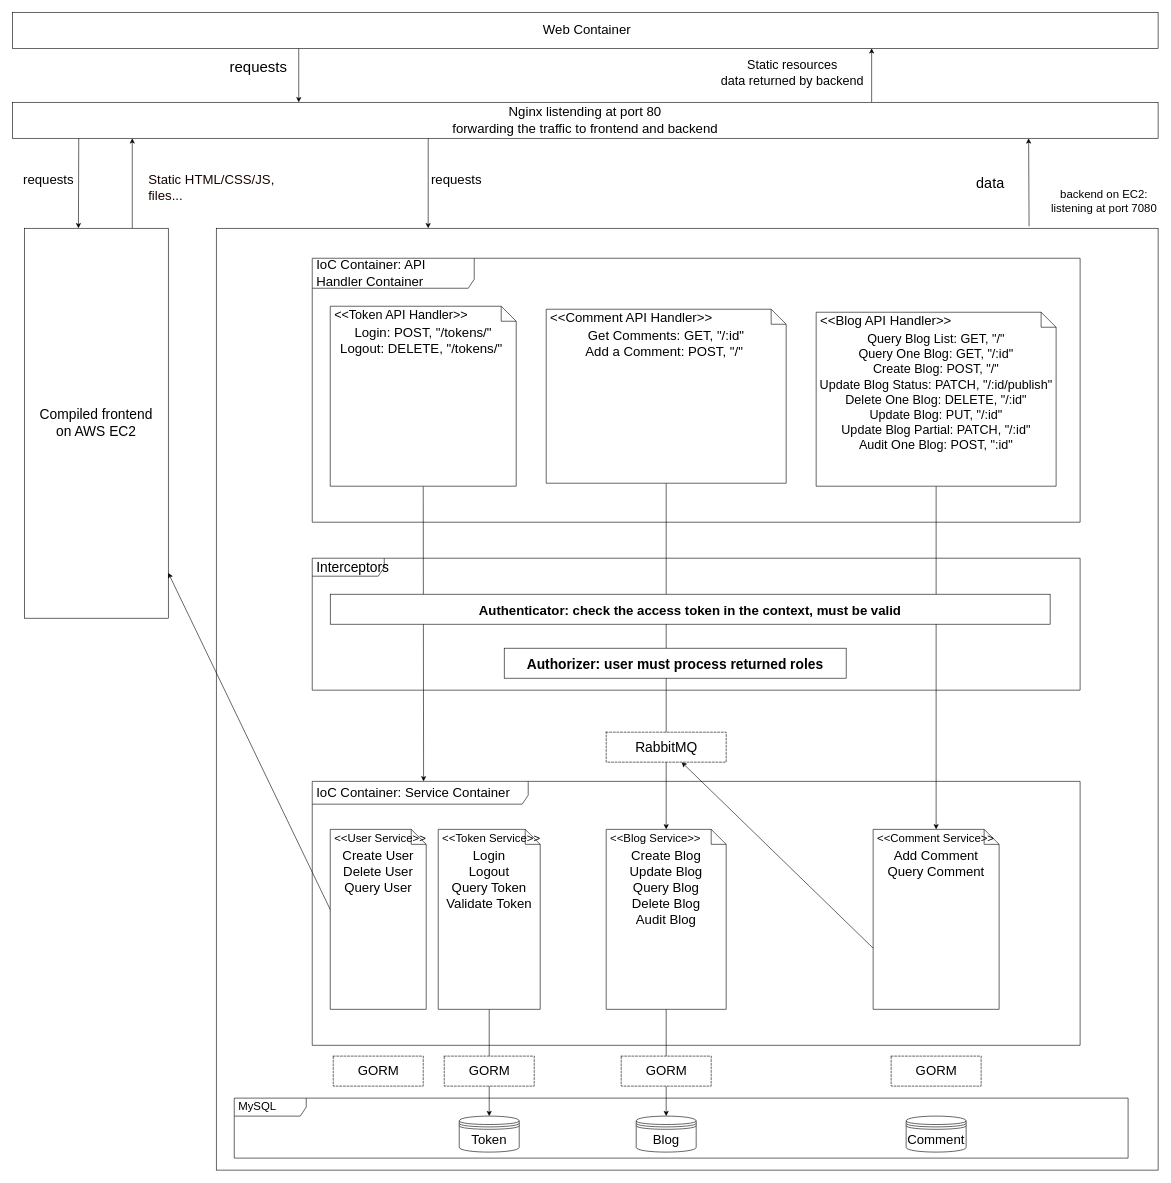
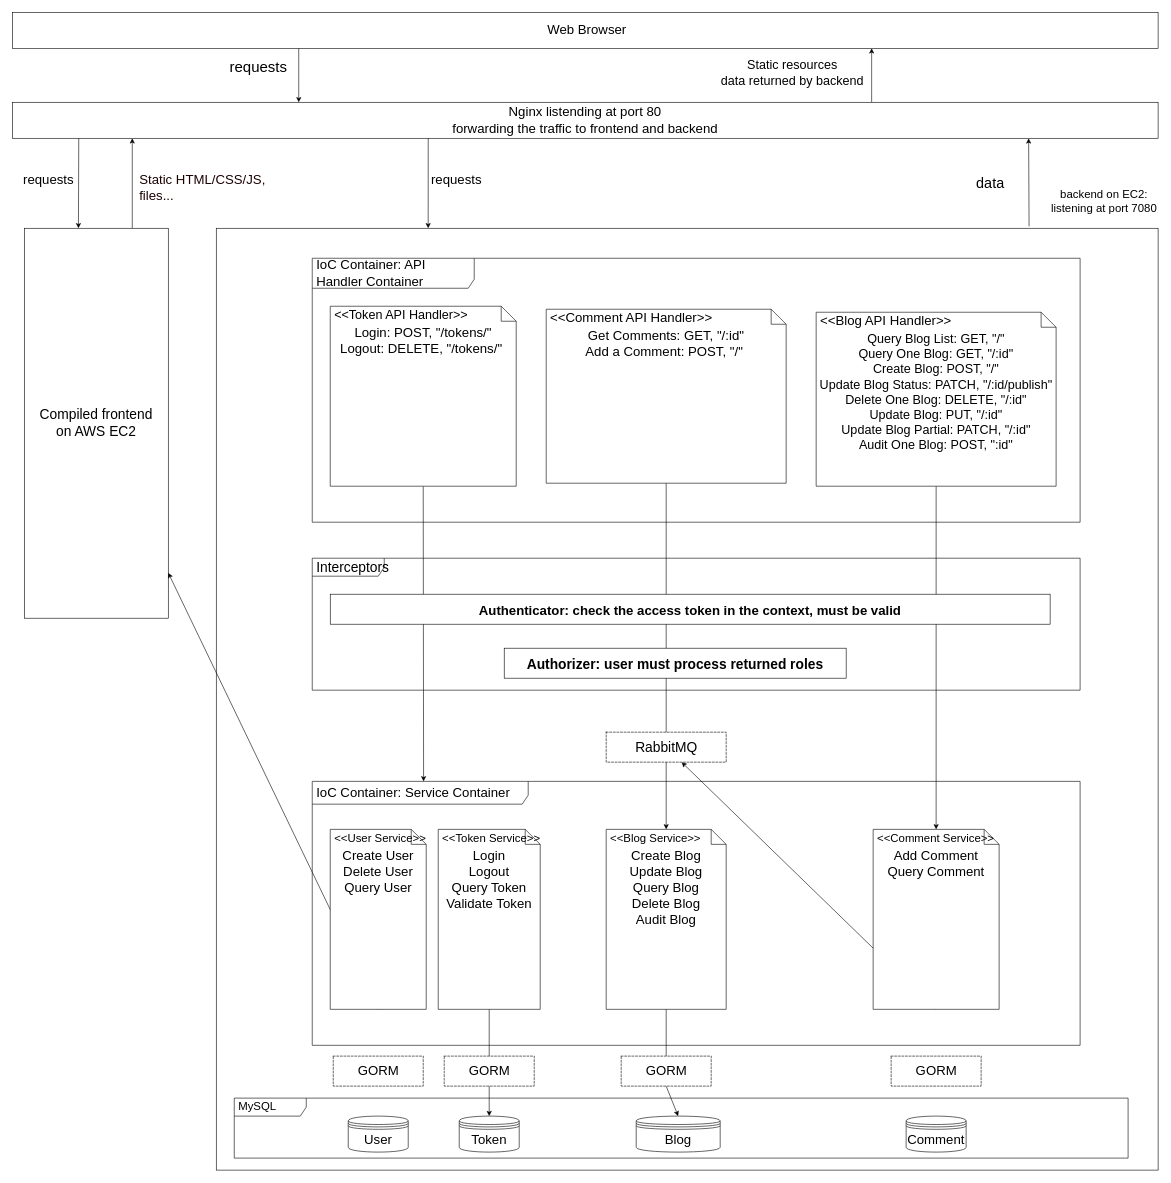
  <mxCell id="0" />
  <mxCell id="1" parent="0" />
  <mxCell id="2" style="edgeStyle=none;html=1;exitX=0.25;exitY=1;exitDx=0;exitDy=0;entryX=0.25;entryY=0;entryDx=0;entryDy=0;fontSize=19;" parent="1" source="3" target="6" edge="1"><mxGeometry relative="1" as="geometry" /></mxCell>
- <mxCell id="3" value="&amp;nbsp;Web Container" style="rounded=0;whiteSpace=wrap;html=1;fontSize=22;" parent="1" vertex="1"><mxGeometry x="20" y="20" width="1910" height="60" as="geometry" /></mxCell>
+ <mxCell id="3" value="&amp;nbsp;Web Browser" style="rounded=0;whiteSpace=wrap;html=1;fontSize=22;" parent="1" vertex="1"><mxGeometry x="20" y="20" width="1910" height="60" as="geometry" /></mxCell>
  <mxCell id="4" style="edgeStyle=none;html=1;exitX=0.75;exitY=0;exitDx=0;exitDy=0;fontSize=19;entryX=0.75;entryY=1;entryDx=0;entryDy=0;" parent="1" source="6" target="3" edge="1"><mxGeometry relative="1" as="geometry"><mxPoint x="470.235" y="90" as="targetPoint" /></mxGeometry></mxCell>
  <mxCell id="5" style="edgeStyle=none;html=1;exitX=0.058;exitY=0.992;exitDx=0;exitDy=0;entryX=0.376;entryY=0;entryDx=0;entryDy=0;entryPerimeter=0;fontSize=19;exitPerimeter=0;" parent="1" source="6" target="10" edge="1"><mxGeometry relative="1" as="geometry" /></mxCell>
  <mxCell id="6" value="Nginx listending at port 80&lt;br style=&quot;font-size: 22px;&quot;&gt;forwarding the traffic to frontend and backend" style="rounded=0;whiteSpace=wrap;html=1;fontSize=22;" parent="1" vertex="1"><mxGeometry x="20" y="170" width="1910" height="60" as="geometry" /></mxCell>
  <mxCell id="7" value="requests" style="text;html=1;align=center;verticalAlign=middle;resizable=0;points=[];autosize=1;strokeColor=none;fillColor=none;fontSize=25;" parent="1" vertex="1"><mxGeometry x="370" y="90" width="120" height="40" as="geometry" /></mxCell>
  <mxCell id="8" value="Static resources&lt;br style=&quot;font-size: 21px;&quot;&gt;data returned by backend" style="text;html=1;align=center;verticalAlign=middle;resizable=0;points=[];autosize=1;strokeColor=none;fillColor=none;fontSize=21;" parent="1" vertex="1"><mxGeometry x="1190" y="90" width="260" height="60" as="geometry" /></mxCell>
  <mxCell id="9" style="edgeStyle=none;html=1;exitX=0.75;exitY=0;exitDx=0;exitDy=0;fontSize=19;" parent="1" source="10" edge="1"><mxGeometry relative="1" as="geometry"><mxPoint x="220" y="230" as="targetPoint" /></mxGeometry></mxCell>
  <mxCell id="10" value="Compiled frontend &lt;br style=&quot;font-size: 23px;&quot;&gt;on AWS EC2" style="rounded=0;whiteSpace=wrap;html=1;fontSize=23;" parent="1" vertex="1"><mxGeometry x="40" y="380" width="240" height="650" as="geometry" /></mxCell>
  <mxCell id="11" value="requests" style="text;html=1;align=center;verticalAlign=middle;resizable=0;points=[];autosize=1;strokeColor=none;fillColor=none;fontSize=22;" parent="1" vertex="1"><mxGeometry x="25" y="280" width="110" height="40" as="geometry" /></mxCell>
- <mxCell id="12" value="&lt;span style=&quot;font-family: Helvetica; font-size: 22px; font-style: normal; font-variant-ligatures: normal; font-variant-caps: normal; font-weight: 400; letter-spacing: normal; orphans: 2; text-align: center; text-indent: 0px; text-transform: none; widows: 2; word-spacing: 0px; -webkit-text-stroke-width: 0px; text-decoration-thickness: initial; text-decoration-style: initial; text-decoration-color: initial; float: none; display: inline !important;&quot;&gt;&lt;font color=&quot;#1c0303&quot;&gt;Static HTML/CSS/JS, files...&lt;/font&gt;&lt;/span&gt;" style="text;whiteSpace=wrap;html=1;fontSize=22;" parent="1" vertex="1"><mxGeometry x="245" y="280" width="270" height="50" as="geometry" /></mxCell>
+ <mxCell id="12" value="&lt;span style=&quot;font-family: Helvetica; font-size: 22px; font-style: normal; font-variant-ligatures: normal; font-variant-caps: normal; font-weight: 400; letter-spacing: normal; orphans: 2; text-align: center; text-indent: 0px; text-transform: none; widows: 2; word-spacing: 0px; -webkit-text-stroke-width: 0px; text-decoration-thickness: initial; text-decoration-style: initial; text-decoration-color: initial; float: none; display: inline !important;&quot;&gt;&lt;font color=&quot;#1c0303&quot;&gt;Static HTML/CSS/JS, files...&lt;/font&gt;&lt;/span&gt;" style="text;whiteSpace=wrap;html=1;fontSize=22;" parent="1" vertex="1"><mxGeometry x="230" y="280" width="270" height="50" as="geometry" /></mxCell>
  <mxCell id="13" value="" style="rounded=0;whiteSpace=wrap;html=1;fontSize=19;" parent="1" vertex="1"><mxGeometry x="360" y="380" width="1570" height="1570" as="geometry" /></mxCell>
  <mxCell id="14" value="requests" style="text;html=1;align=center;verticalAlign=middle;resizable=0;points=[];autosize=1;strokeColor=none;fillColor=none;fontSize=22;" parent="1" vertex="1"><mxGeometry x="705" y="280" width="110" height="40" as="geometry" /></mxCell>
  <mxCell id="15" value="" style="endArrow=classic;html=1;fontSize=19;exitX=0.363;exitY=1;exitDx=0;exitDy=0;exitPerimeter=0;entryX=0.225;entryY=0;entryDx=0;entryDy=0;entryPerimeter=0;" parent="1" source="6" target="13" edge="1"><mxGeometry width="50" height="50" relative="1" as="geometry"><mxPoint x="720" y="370" as="sourcePoint" /><mxPoint x="720" y="230" as="targetPoint" /></mxGeometry></mxCell>
  <mxCell id="16" value="data" style="text;html=1;align=center;verticalAlign=middle;resizable=0;points=[];autosize=1;strokeColor=none;fillColor=none;fontSize=24;" parent="1" vertex="1"><mxGeometry x="1615" y="285" width="70" height="40" as="geometry" /></mxCell>
  <mxCell id="17" value="backend on EC2: listening at port 7080" style="text;html=1;strokeColor=none;fillColor=none;align=center;verticalAlign=middle;whiteSpace=wrap;rounded=0;fontSize=19;" parent="1" vertex="1"><mxGeometry x="1750" y="320" width="180" height="30" as="geometry" /></mxCell>
  <mxCell id="18" value="IoC Container: API Handler Container" style="shape=umlFrame;whiteSpace=wrap;html=1;width=270;height=50;boundedLbl=1;verticalAlign=middle;align=left;spacingLeft=5;fontSize=22;" parent="1" vertex="1"><mxGeometry x="520" y="430" width="1280" height="440" as="geometry" /></mxCell>
  <mxCell id="19" style="edgeStyle=none;html=1;exitX=0.5;exitY=1;exitDx=0;exitDy=0;exitPerimeter=0;fontSize=19;entryX=0.145;entryY=0;entryDx=0;entryDy=0;entryPerimeter=0;" parent="1" source="20" target="31" edge="1"><mxGeometry relative="1" as="geometry" /></mxCell>
  <mxCell id="20" value="Login: POST, &quot;/tokens/&quot;&lt;br style=&quot;font-size: 22px;&quot;&gt;Logout: DELETE, &quot;/tokens/&quot;&amp;nbsp;" style="shape=note2;boundedLbl=1;whiteSpace=wrap;html=1;size=25;verticalAlign=top;align=center;fontSize=22;" parent="1" vertex="1"><mxGeometry x="550" y="510" width="310" height="300" as="geometry" /></mxCell>
  <mxCell id="21" value="&lt;&lt;Token API Handler&gt;&gt;" style="resizeWidth=1;part=1;strokeColor=none;fillColor=none;align=left;spacingLeft=5;fontSize=21;" parent="20" vertex="1"><mxGeometry width="310" height="25" relative="1" as="geometry" /></mxCell>
  <mxCell id="22" style="edgeStyle=none;html=1;entryX=0.5;entryY=0;entryDx=0;entryDy=0;fontSize=19;" parent="1" source="23" target="43" edge="1"><mxGeometry relative="1" as="geometry" /></mxCell>
  <mxCell id="23" value="Query Blog List: GET, &quot;/&quot;&lt;br style=&quot;font-size: 21px;&quot;&gt;Query One Blog: GET, &quot;/:id&quot;&lt;br style=&quot;font-size: 21px;&quot;&gt;Create Blog: POST, &quot;/&quot;&lt;br style=&quot;font-size: 21px;&quot;&gt;Update Blog Status: PATCH, &quot;/:id/publish&quot;&lt;br style=&quot;font-size: 21px;&quot;&gt;Delete One Blog: DELETE, &quot;/:id&quot;&lt;br style=&quot;font-size: 21px;&quot;&gt;Update Blog: PUT, &quot;/:id&quot;&lt;br style=&quot;font-size: 21px;&quot;&gt;Update Blog Partial: PATCH, &quot;/:id&quot;&lt;br style=&quot;font-size: 21px;&quot;&gt;Audit One Blog: POST, &quot;:id&quot;&lt;br style=&quot;font-size: 21px;&quot;&gt;&lt;br style=&quot;font-size: 21px;&quot;&gt;&amp;nbsp;&lt;br style=&quot;font-size: 21px;&quot;&gt;&lt;br style=&quot;font-size: 21px;&quot;&gt;" style="shape=note2;boundedLbl=1;whiteSpace=wrap;html=1;size=25;verticalAlign=top;align=center;fontSize=21;" parent="1" vertex="1"><mxGeometry x="1360" y="520" width="400" height="290" as="geometry" /></mxCell>
  <mxCell id="24" value="&lt;&lt;Blog API Handler&gt;&gt;" style="resizeWidth=1;part=1;strokeColor=none;fillColor=none;align=left;spacingLeft=5;fontSize=22;" parent="23" vertex="1"><mxGeometry width="400" height="25" relative="1" as="geometry" /></mxCell>
  <mxCell id="25" style="edgeStyle=none;html=1;exitX=0.5;exitY=1;exitDx=0;exitDy=0;exitPerimeter=0;fontSize=19;entryX=0.5;entryY=0;entryDx=0;entryDy=0;" parent="1" source="26" target="40" edge="1"><mxGeometry relative="1" as="geometry" /></mxCell>
  <mxCell id="26" value="Get Comments: GET, &quot;/:id&quot;&lt;br style=&quot;font-size: 22px;&quot;&gt;Add a Comment: POST, &quot;/&quot;&amp;nbsp;&lt;br style=&quot;font-size: 22px;&quot;&gt;" style="shape=note2;boundedLbl=1;whiteSpace=wrap;html=1;size=25;verticalAlign=top;align=center;fontSize=22;" parent="1" vertex="1"><mxGeometry x="910" y="515" width="400" height="290" as="geometry" /></mxCell>
  <mxCell id="27" value="&lt;&lt;Comment API Handler&gt;&gt;" style="resizeWidth=1;part=1;strokeColor=none;fillColor=none;align=left;spacingLeft=5;fontSize=22;" parent="26" vertex="1"><mxGeometry width="400" height="25" relative="1" as="geometry" /></mxCell>
  <mxCell id="28" value="Interceptors" style="shape=umlFrame;whiteSpace=wrap;html=1;width=120;height=30;boundedLbl=1;verticalAlign=middle;align=left;spacingLeft=5;fontSize=23;" parent="1" vertex="1"><mxGeometry x="520" y="930" width="1280" height="220" as="geometry" /></mxCell>
  <mxCell id="29" value="Authenticator: check the access token in the context, must be valid" style="fontStyle=1;fontSize=22;" parent="1" vertex="1"><mxGeometry x="550" y="990" width="1200" height="50" as="geometry" /></mxCell>
  <mxCell id="30" value="Authorizer: user must process returned roles" style="fontStyle=1;fontSize=23;" parent="1" vertex="1"><mxGeometry x="840" y="1080" width="570" height="50" as="geometry" /></mxCell>
  <mxCell id="31" value="IoC Container: Service Container" style="shape=umlFrame;whiteSpace=wrap;html=1;width=360;height=38;boundedLbl=1;verticalAlign=middle;align=left;spacingLeft=5;fontSize=22;" parent="1" vertex="1"><mxGeometry x="520" y="1302" width="1280" height="440" as="geometry" /></mxCell>
  <mxCell id="32" style="edgeStyle=none;html=1;exitX=0.5;exitY=1;exitDx=0;exitDy=0;exitPerimeter=0;fontSize=19;" parent="1" source="33" target="10" edge="1"><mxGeometry relative="1" as="geometry" /></mxCell>
  <mxCell id="33" value="Create User&lt;br style=&quot;font-size: 22px;&quot;&gt;Delete User&lt;br style=&quot;font-size: 22px;&quot;&gt;Query User" style="shape=note2;boundedLbl=1;whiteSpace=wrap;html=1;size=25;verticalAlign=top;align=center;fontSize=22;" parent="1" vertex="1"><mxGeometry x="550" y="1382" width="160" height="300" as="geometry" /></mxCell>
  <mxCell id="34" value="&lt;&lt;User Service&gt;&gt;" style="resizeWidth=1;part=1;strokeColor=none;fillColor=none;align=left;spacingLeft=5;fontSize=19;" parent="33" vertex="1"><mxGeometry width="160" height="25" relative="1" as="geometry" /></mxCell>
  <mxCell id="35" style="edgeStyle=none;html=1;exitX=0.5;exitY=1;exitDx=0;exitDy=0;exitPerimeter=0;entryX=0.5;entryY=0;entryDx=0;entryDy=0;fontSize=19;" parent="1" source="36" target="47" edge="1"><mxGeometry relative="1" as="geometry" /></mxCell>
  <mxCell id="36" value="Login&lt;br style=&quot;font-size: 22px;&quot;&gt;Logout&lt;br style=&quot;font-size: 22px;&quot;&gt;Query Token&lt;br style=&quot;font-size: 22px;&quot;&gt;Validate Token" style="shape=note2;boundedLbl=1;whiteSpace=wrap;html=1;size=25;verticalAlign=top;align=center;fontSize=22;" parent="1" vertex="1"><mxGeometry x="730" y="1382" width="170" height="300" as="geometry" /></mxCell>
  <mxCell id="37" value="&lt;&lt;Token Service&gt;&gt;" style="resizeWidth=1;part=1;strokeColor=none;fillColor=none;align=left;spacingLeft=5;fontSize=19;" parent="36" vertex="1"><mxGeometry width="170" height="25" relative="1" as="geometry" /></mxCell>
  <mxCell id="38" style="edgeStyle=none;html=1;exitX=0.5;exitY=1;exitDx=0;exitDy=0;exitPerimeter=0;entryX=0.5;entryY=0;entryDx=0;entryDy=0;fontSize=19;startArrow=none;" parent="1" source="53" target="48" edge="1"><mxGeometry relative="1" as="geometry" /></mxCell>
  <mxCell id="39" value="Create Blog&lt;br style=&quot;font-size: 22px;&quot;&gt;Update Blog&lt;br style=&quot;font-size: 22px;&quot;&gt;Query Blog&lt;br style=&quot;font-size: 22px;&quot;&gt;Delete Blog&lt;br style=&quot;font-size: 22px;&quot;&gt;Audit Blog" style="shape=note2;boundedLbl=1;whiteSpace=wrap;html=1;size=25;verticalAlign=top;align=center;fontSize=22;" parent="1" vertex="1"><mxGeometry x="1010" y="1382" width="200" height="300" as="geometry" /></mxCell>
  <mxCell id="40" value="&lt;&lt;Blog Service&gt;&gt;" style="resizeWidth=1;part=1;strokeColor=none;fillColor=none;align=left;spacingLeft=5;fontSize=19;" parent="39" vertex="1"><mxGeometry width="200" height="25" relative="1" as="geometry" /></mxCell>
  <mxCell id="41" style="edgeStyle=none;html=1;exitX=0.5;exitY=1;exitDx=0;exitDy=0;exitPerimeter=0;fontSize=19;" parent="1" source="42" target="44" edge="1"><mxGeometry relative="1" as="geometry" /></mxCell>
  <mxCell id="42" value="Add Comment&lt;br style=&quot;font-size: 22px;&quot;&gt;Query Comment" style="shape=note2;boundedLbl=1;whiteSpace=wrap;html=1;size=25;verticalAlign=top;align=center;fontSize=22;" parent="1" vertex="1"><mxGeometry x="1455" y="1382" width="210" height="300" as="geometry" /></mxCell>
  <mxCell id="43" value="&lt;&lt;Comment Service&gt;&gt;" style="resizeWidth=1;part=1;strokeColor=none;fillColor=none;align=left;spacingLeft=5;fontSize=19;" parent="42" vertex="1"><mxGeometry width="210" height="25" relative="1" as="geometry" /></mxCell>
  <mxCell id="44" value="RabbitMQ" style="shape=partialRectangle;html=1;top=1;align=center;dashed=1;fontSize=23;" parent="1" vertex="1"><mxGeometry x="1010" y="1220" width="200" height="50" as="geometry" /></mxCell>
  <mxCell id="45" value="MySQL" style="shape=umlFrame;whiteSpace=wrap;html=1;width=120;height=30;boundedLbl=1;verticalAlign=middle;align=left;spacingLeft=5;fontSize=19;" parent="1" vertex="1"><mxGeometry x="390" y="1830" width="1490" height="100" as="geometry" /></mxCell>
+ <mxCell id="46" value="User" style="shape=datastore;whiteSpace=wrap;html=1;fontSize=22;" parent="1" vertex="1"><mxGeometry x="580" y="1860" width="100" height="60" as="geometry" /></mxCell>
  <mxCell id="47" value="Token" style="shape=datastore;whiteSpace=wrap;html=1;fontSize=22;" parent="1" vertex="1"><mxGeometry x="765" y="1860" width="100" height="60" as="geometry" /></mxCell>
- <mxCell id="48" value="Blog" style="shape=datastore;whiteSpace=wrap;html=1;fontSize=22;" parent="1" vertex="1"><mxGeometry x="1060" y="1860" width="100" height="60" as="geometry" /></mxCell>
+ <mxCell id="48" value="Blog" style="shape=datastore;whiteSpace=wrap;html=1;fontSize=22;" parent="1" vertex="1"><mxGeometry x="1060" y="1860" width="140" height="60" as="geometry" /></mxCell>
  <mxCell id="49" value="Comment" style="shape=datastore;whiteSpace=wrap;html=1;fontSize=22;" parent="1" vertex="1"><mxGeometry x="1510" y="1860" width="100" height="60" as="geometry" /></mxCell>
  <mxCell id="50" value="GORM" style="shape=partialRectangle;html=1;top=1;align=center;dashed=1;fontSize=22;" parent="1" vertex="1"><mxGeometry x="740" y="1760" width="150" height="50" as="geometry" /></mxCell>
  <mxCell id="51" value="GORM" style="shape=partialRectangle;html=1;top=1;align=center;dashed=1;fontSize=22;" parent="1" vertex="1"><mxGeometry x="555" y="1760" width="150" height="50" as="geometry" /></mxCell>
  <mxCell id="52" value="" style="edgeStyle=none;html=1;exitX=0.5;exitY=1;exitDx=0;exitDy=0;exitPerimeter=0;entryX=0.5;entryY=0;entryDx=0;entryDy=0;fontSize=19;endArrow=none;" parent="1" source="39" target="53" edge="1"><mxGeometry relative="1" as="geometry"><mxPoint x="1110" y="1682" as="sourcePoint" /><mxPoint x="1110" y="1860" as="targetPoint" /></mxGeometry></mxCell>
  <mxCell id="53" value="GORM" style="shape=partialRectangle;html=1;top=1;align=center;dashed=1;fontSize=22;" parent="1" vertex="1"><mxGeometry x="1035" y="1760" width="150" height="50" as="geometry" /></mxCell>
  <mxCell id="54" value="GORM" style="shape=partialRectangle;html=1;top=1;align=center;dashed=1;fontSize=22;" parent="1" vertex="1"><mxGeometry x="1485" y="1760" width="150" height="50" as="geometry" /></mxCell>
  <mxCell id="55" value="" style="endArrow=classic;html=1;fontSize=24;entryX=0.887;entryY=1.002;entryDx=0;entryDy=0;entryPerimeter=0;exitX=0.863;exitY=-0.002;exitDx=0;exitDy=0;exitPerimeter=0;" parent="1" source="13" target="6" edge="1"><mxGeometry width="50" height="50" relative="1" as="geometry"><mxPoint x="1340" y="500" as="sourcePoint" /><mxPoint x="1390" y="450" as="targetPoint" /></mxGeometry></mxCell>
